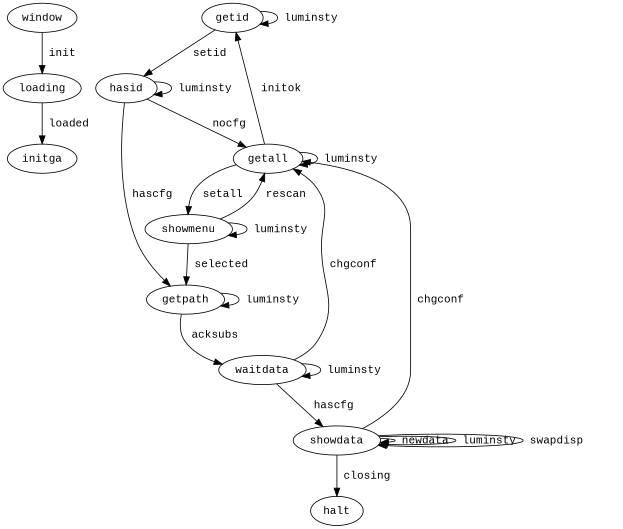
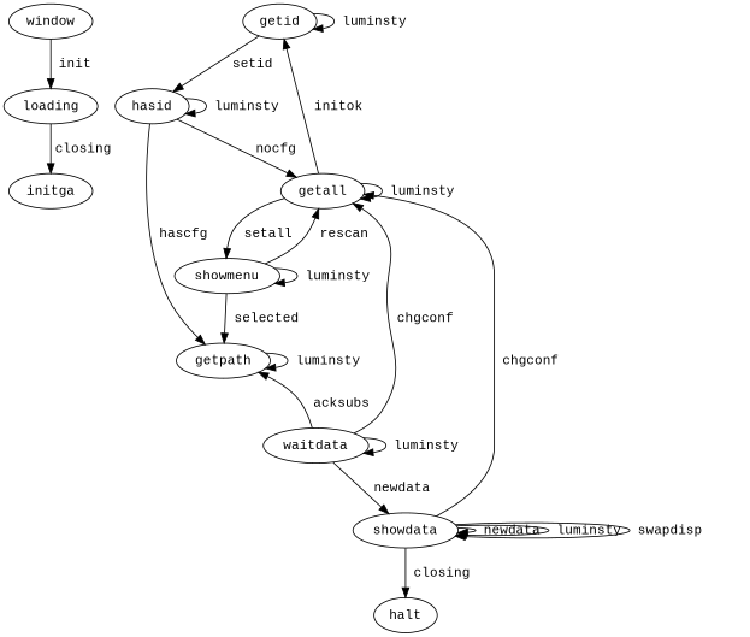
  digraph {
    fontname="Liberation Mono"
    node [fontname="Liberation Mono"]
    edge [fontname="Liberation Mono"]
    window
    loading
    initga
    getid
    hasid
    getall
    getpath
    showmenu
    waitdata
    showdata
    halt
    window -> loading [label=" init "]
-   loading -> initga [label=" loaded "]
+   loading -> initga [label=" closing "]
    getid -> getid [label=" luminsty "]
    getid -> hasid [label=" setid "]
    hasid -> hasid [label=" luminsty "]
    hasid -> getall [label=" nocfg "]
    hasid -> getpath [label=" hascfg "]
    getall -> getid [label=" initok "]
    getall -> getall [label=" luminsty "]
    getall -> showmenu [label=" setall "]
    getpath -> getpath [label=" luminsty "]
-   getpath -> waitdata [label=" acksubs "]
+   waitdata -> getpath [label=" acksubs "]
    showmenu -> getall [label=" rescan "]
    showmenu -> getpath [label=" selected "]
    showmenu -> showmenu [label=" luminsty "]
    waitdata -> getall [label=" chgconf "]
    waitdata -> waitdata [label=" luminsty "]
-   waitdata -> showdata [label=" hascfg "]
+   waitdata -> showdata [label=" newdata "]
    showdata -> getall [label=" chgconf "]
    showdata -> showdata [label=" newdata "]
    showdata -> showdata [label=" luminsty "]
    showdata -> showdata [label=" swapdisp "]
    showdata -> halt [label=" closing "]
  }
